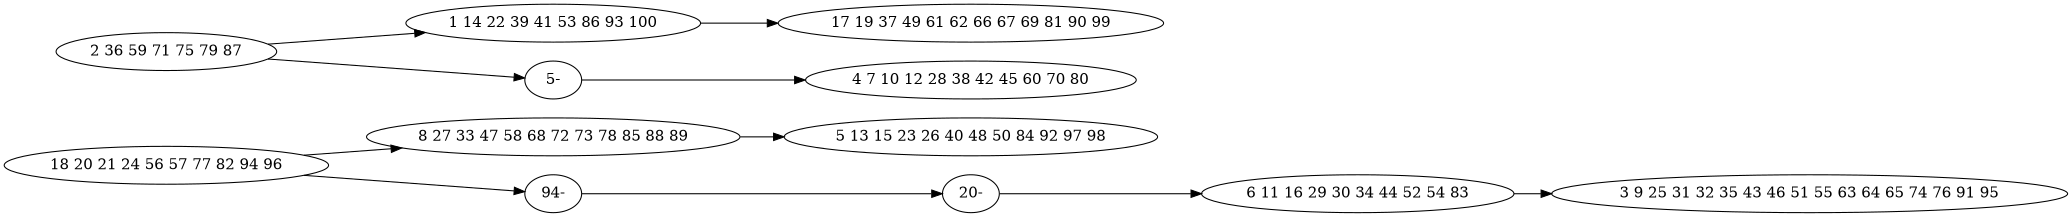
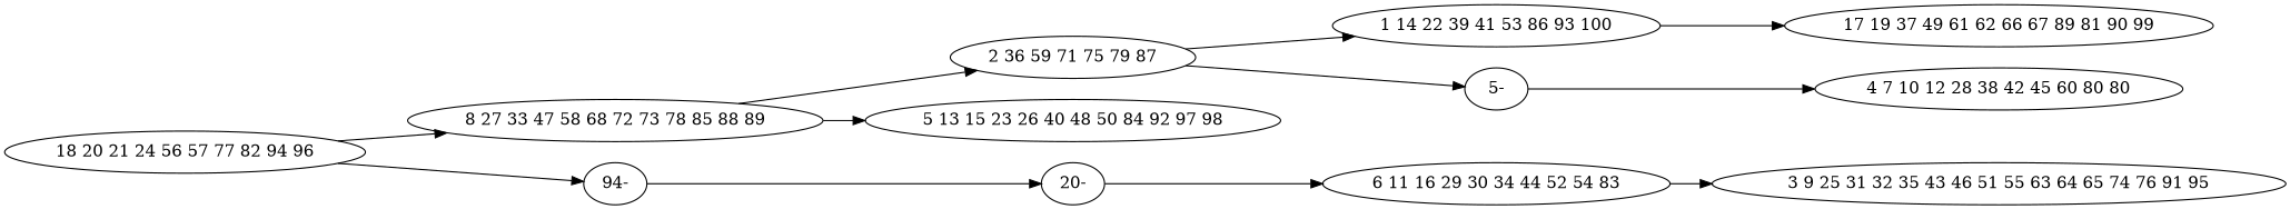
  digraph {
    rankdir=LR
    n1 [label="18 20 21 24 56 57 77 82 94 96"]
    n2 [label="8 27 33 47 58 68 72 73 78 85 88 89"]
    n3 [label="94-"]
    n4 [label="2 36 59 71 75 79 87"]
    n5 [label="5 13 15 23 26 40 48 50 84 92 97 98"]
    n6 [label="20-"]
    n7 [label="1 14 22 39 41 53 86 93 100"]
    n8 [label="5-"]
-   n9 [label="17 19 37 49 61 62 66 67 69 81 90 99"]
-   n10 [label="4 7 10 12 28 38 42 45 60 70 80"]
+   n9 [label="17 19 37 49 61 62 66 67 89 81 90 99"]
+   n10 [label="4 7 10 12 28 38 42 45 60 80 80"]
    n11 [label="6 11 16 29 30 34 44 52 54 83"]
    n12 [label="3 9 25 31 32 35 43 46 51 55 63 64 65 74 76 91 95"]
    n1 -> n2
    n1 -> n3
+   n2 -> n4
    n2 -> n5
    n3 -> n6
    n4 -> n7
    n4 -> n8
    n6 -> n11
    n7 -> n9
    n8 -> n10
    n11 -> n12
  }
